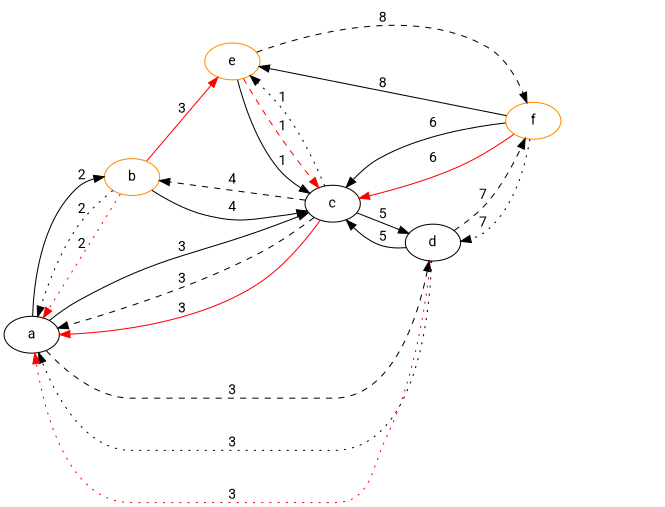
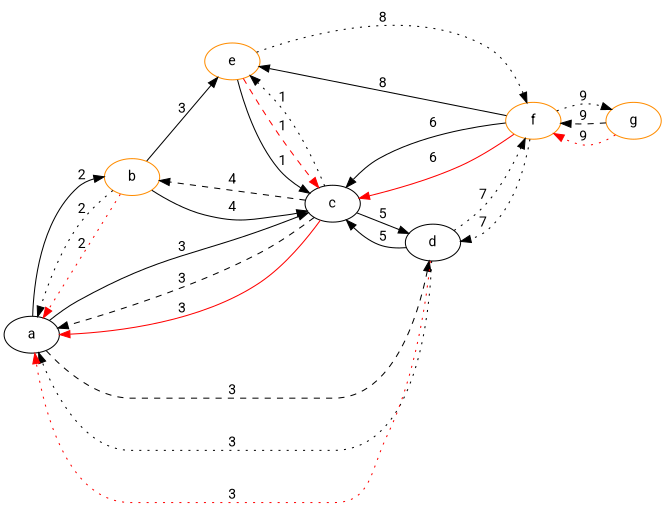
  digraph {
    fontname=Roboto
    rankdir=LR
    node [color=darkorange fontname=Roboto]
    edge [fontname=Roboto style=solid weight=3]
    a [color=black]
    b
    c [color=black]
    d [color=black]
    e
    f
+   g
    a -> b [label=2 weight=2]
    a -> c [label=3]
    a -> d [label=3 style=dashed]
    b -> a [label=2 style=dotted weight=2]
    b -> a [color=red label=2 style=dotted weight=2]
    b -> c [label=4 weight=4]
-   b -> e [label=3 color=red]
+   b -> e [label=3]
    c -> a [label=3 style=dashed]
    c -> a [color=red label=3]
    c -> b [label=4 style=dashed weight=4]
    c -> d [label=5 weight=5]
    c -> e [label=1 style=dotted weight=1]
    d -> a [label=3 style=dotted]
    d -> a [color=red label=3 style=dotted]
    d -> c [label=5 weight=5]
-   d -> f [label=7 style=dashed weight=7]
+   d -> f [label=7 style=dotted weight=7]
    e -> c [label=1 weight=1]
    e -> c [color=red label=1 style=dashed weight=1]
-   e -> f [label=8 style=dashed weight=8]
+   e -> f [label=8 style=dotted weight=8]
    f -> c [label=6 weight=6]
    f -> c [color=red label=6 weight=6]
    f -> d [label=7 style=dotted weight=7]
    f -> e [label=8 weight=8]
+   f -> g [label=9 style=dotted weight=9]
+   g -> f [label=9 style=dashed weight=9]
+   g -> f [color=red label=9 style=dotted weight=9]
  }
